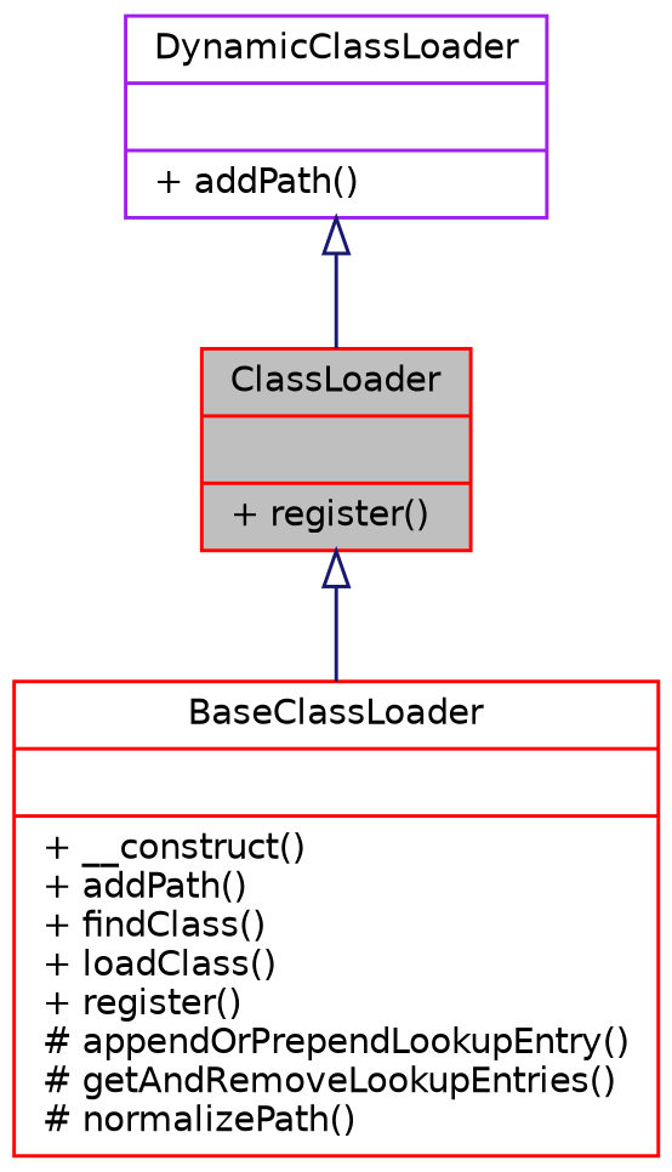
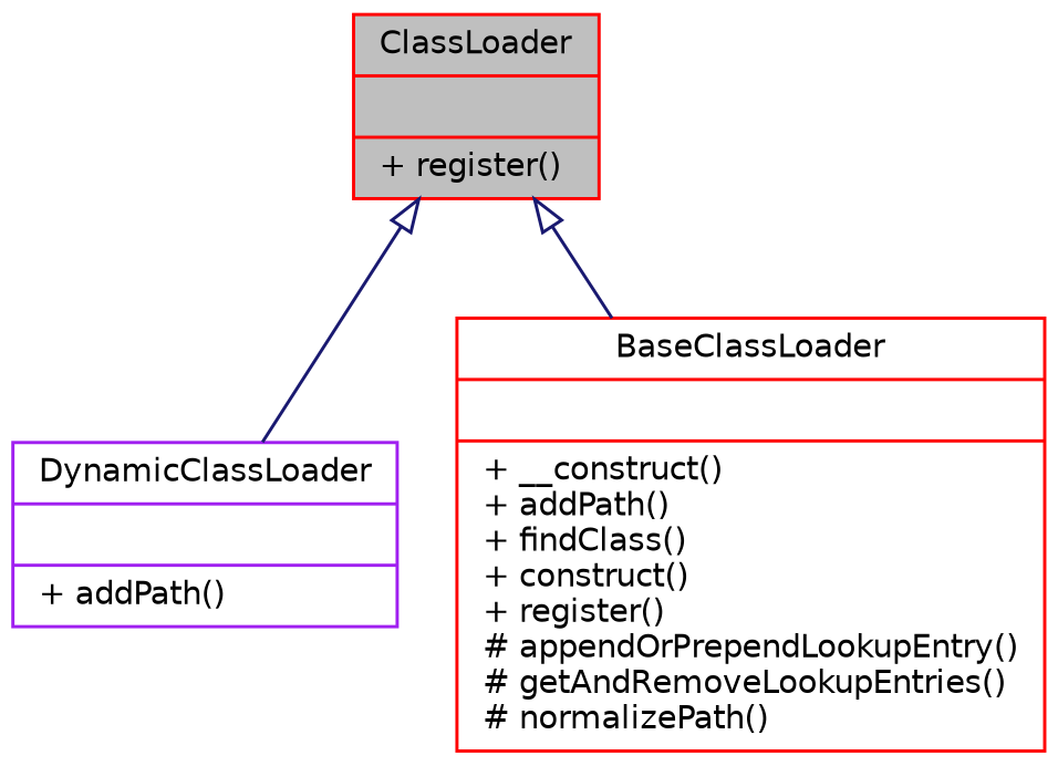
  digraph {
    node [color=red fillcolor=white fontname=Helvetica fontsize=10 shape=record style=filled]
    edge [arrowtail=onormal color=midnightblue dir=back fontname=Helvetica fontsize=10 labelfontname=Helvetica labelfontsize=10 style=solid]
    n1 [fillcolor=grey75 fontcolor=black height=0.2 label="{ClassLoader\n||+ register()\l}" width=0.4]
    n2 [color=purple height=0.2 label="{DynamicClassLoader\n||+ addPath()\l}" width=0.4]
-   n3 [height=0.2 label="{BaseClassLoader\n||+ __construct()\l+ addPath()\l+ findClass()\l+ loadClass()\l+ register()\l# appendOrPrependLookupEntry()\l# getAndRemoveLookupEntries()\l# normalizePath()\l}" width=0.4]
-   n2 -> n1
+   n3 [height=0.2 label="{BaseClassLoader\n||+ __construct()\l+ addPath()\l+ findClass()\l+ construct()\l+ register()\l# appendOrPrependLookupEntry()\l# getAndRemoveLookupEntries()\l# normalizePath()\l}" width=0.4]
+   n1 -> n2
    n1 -> n3
  }
